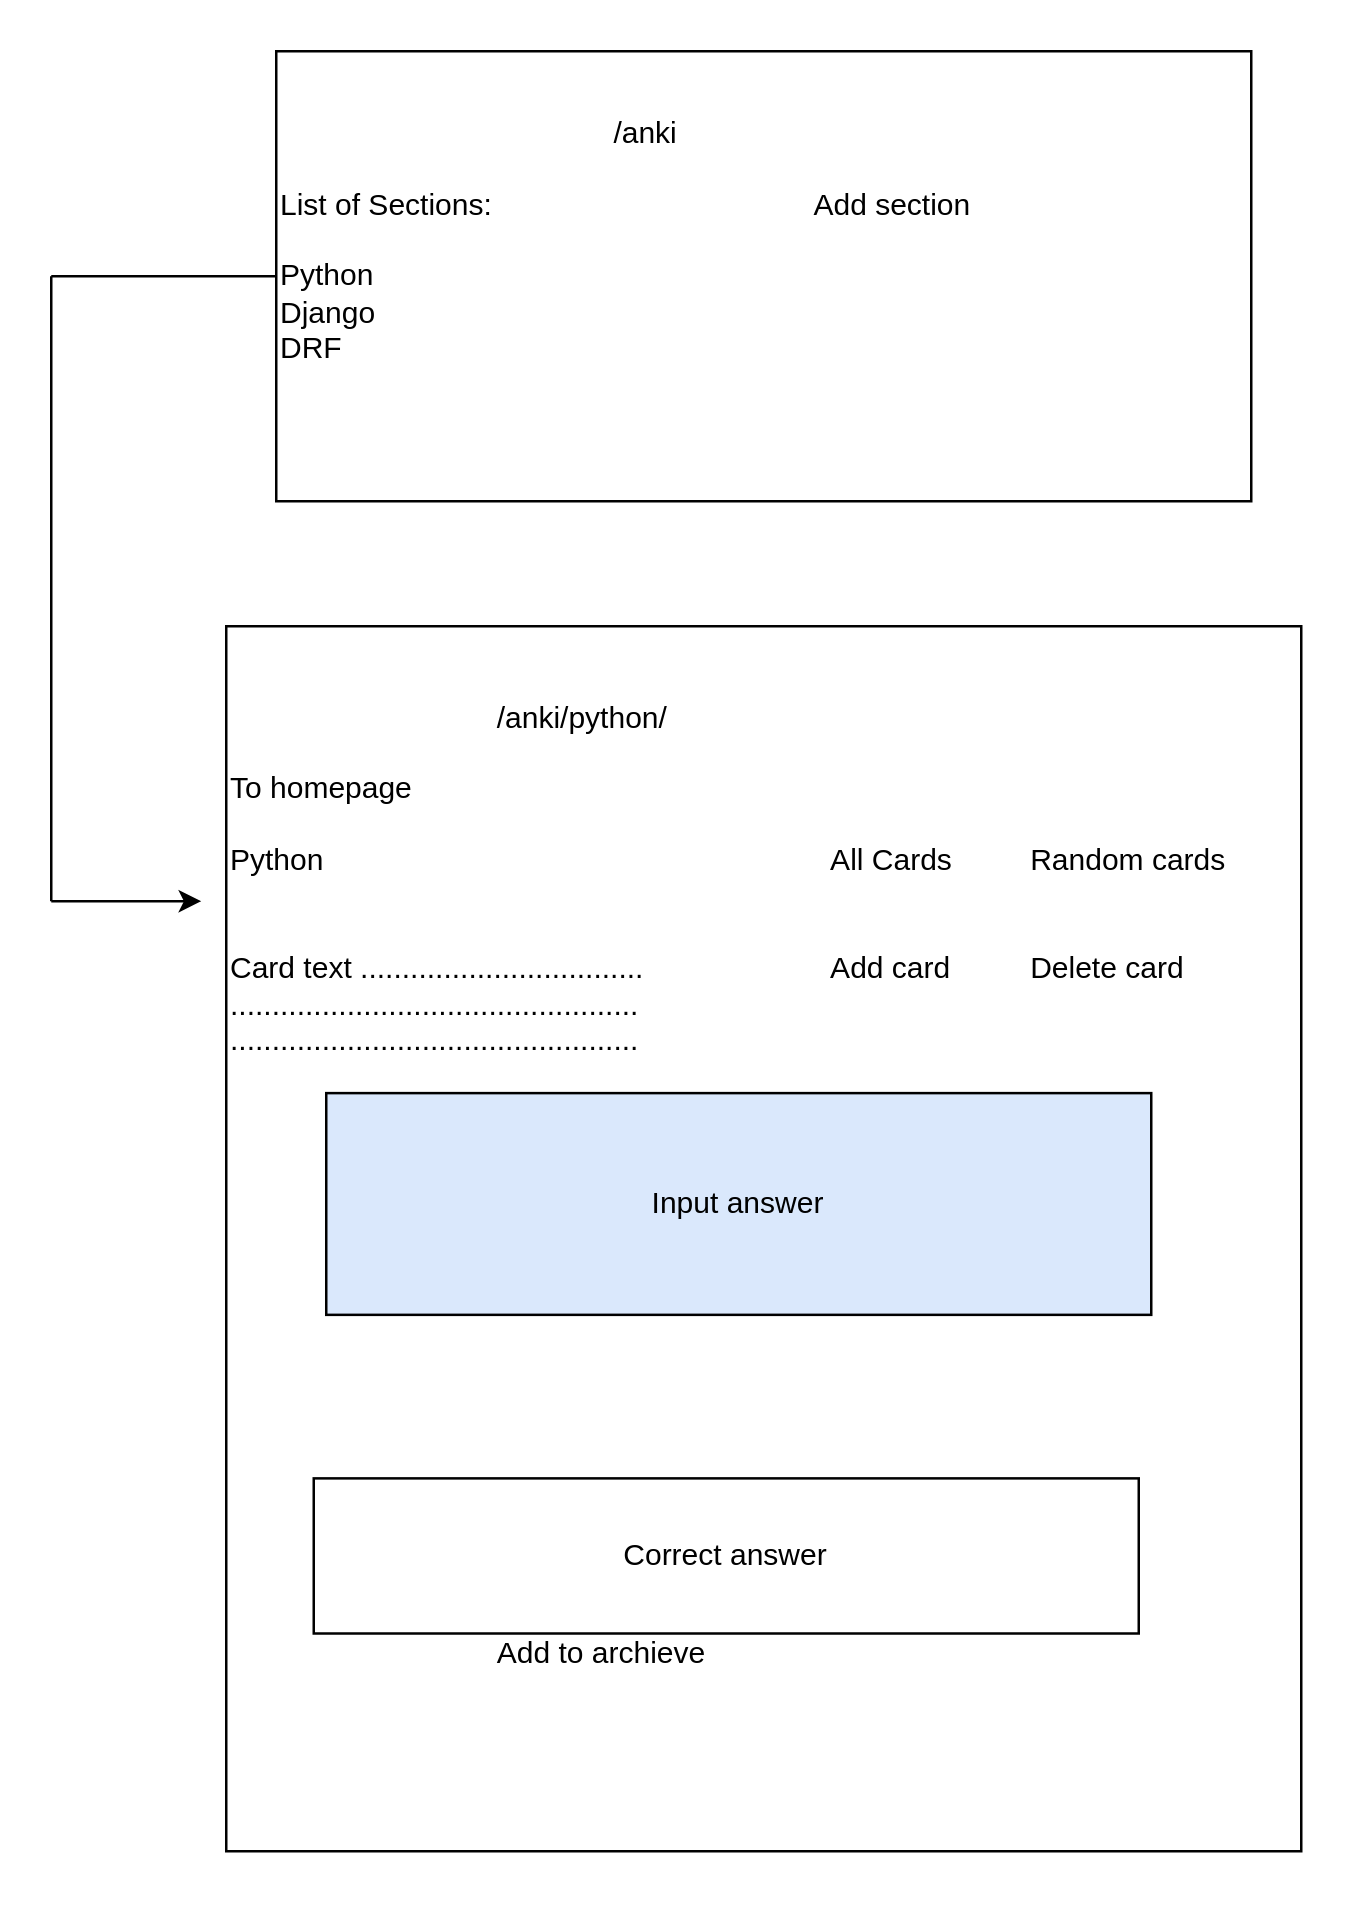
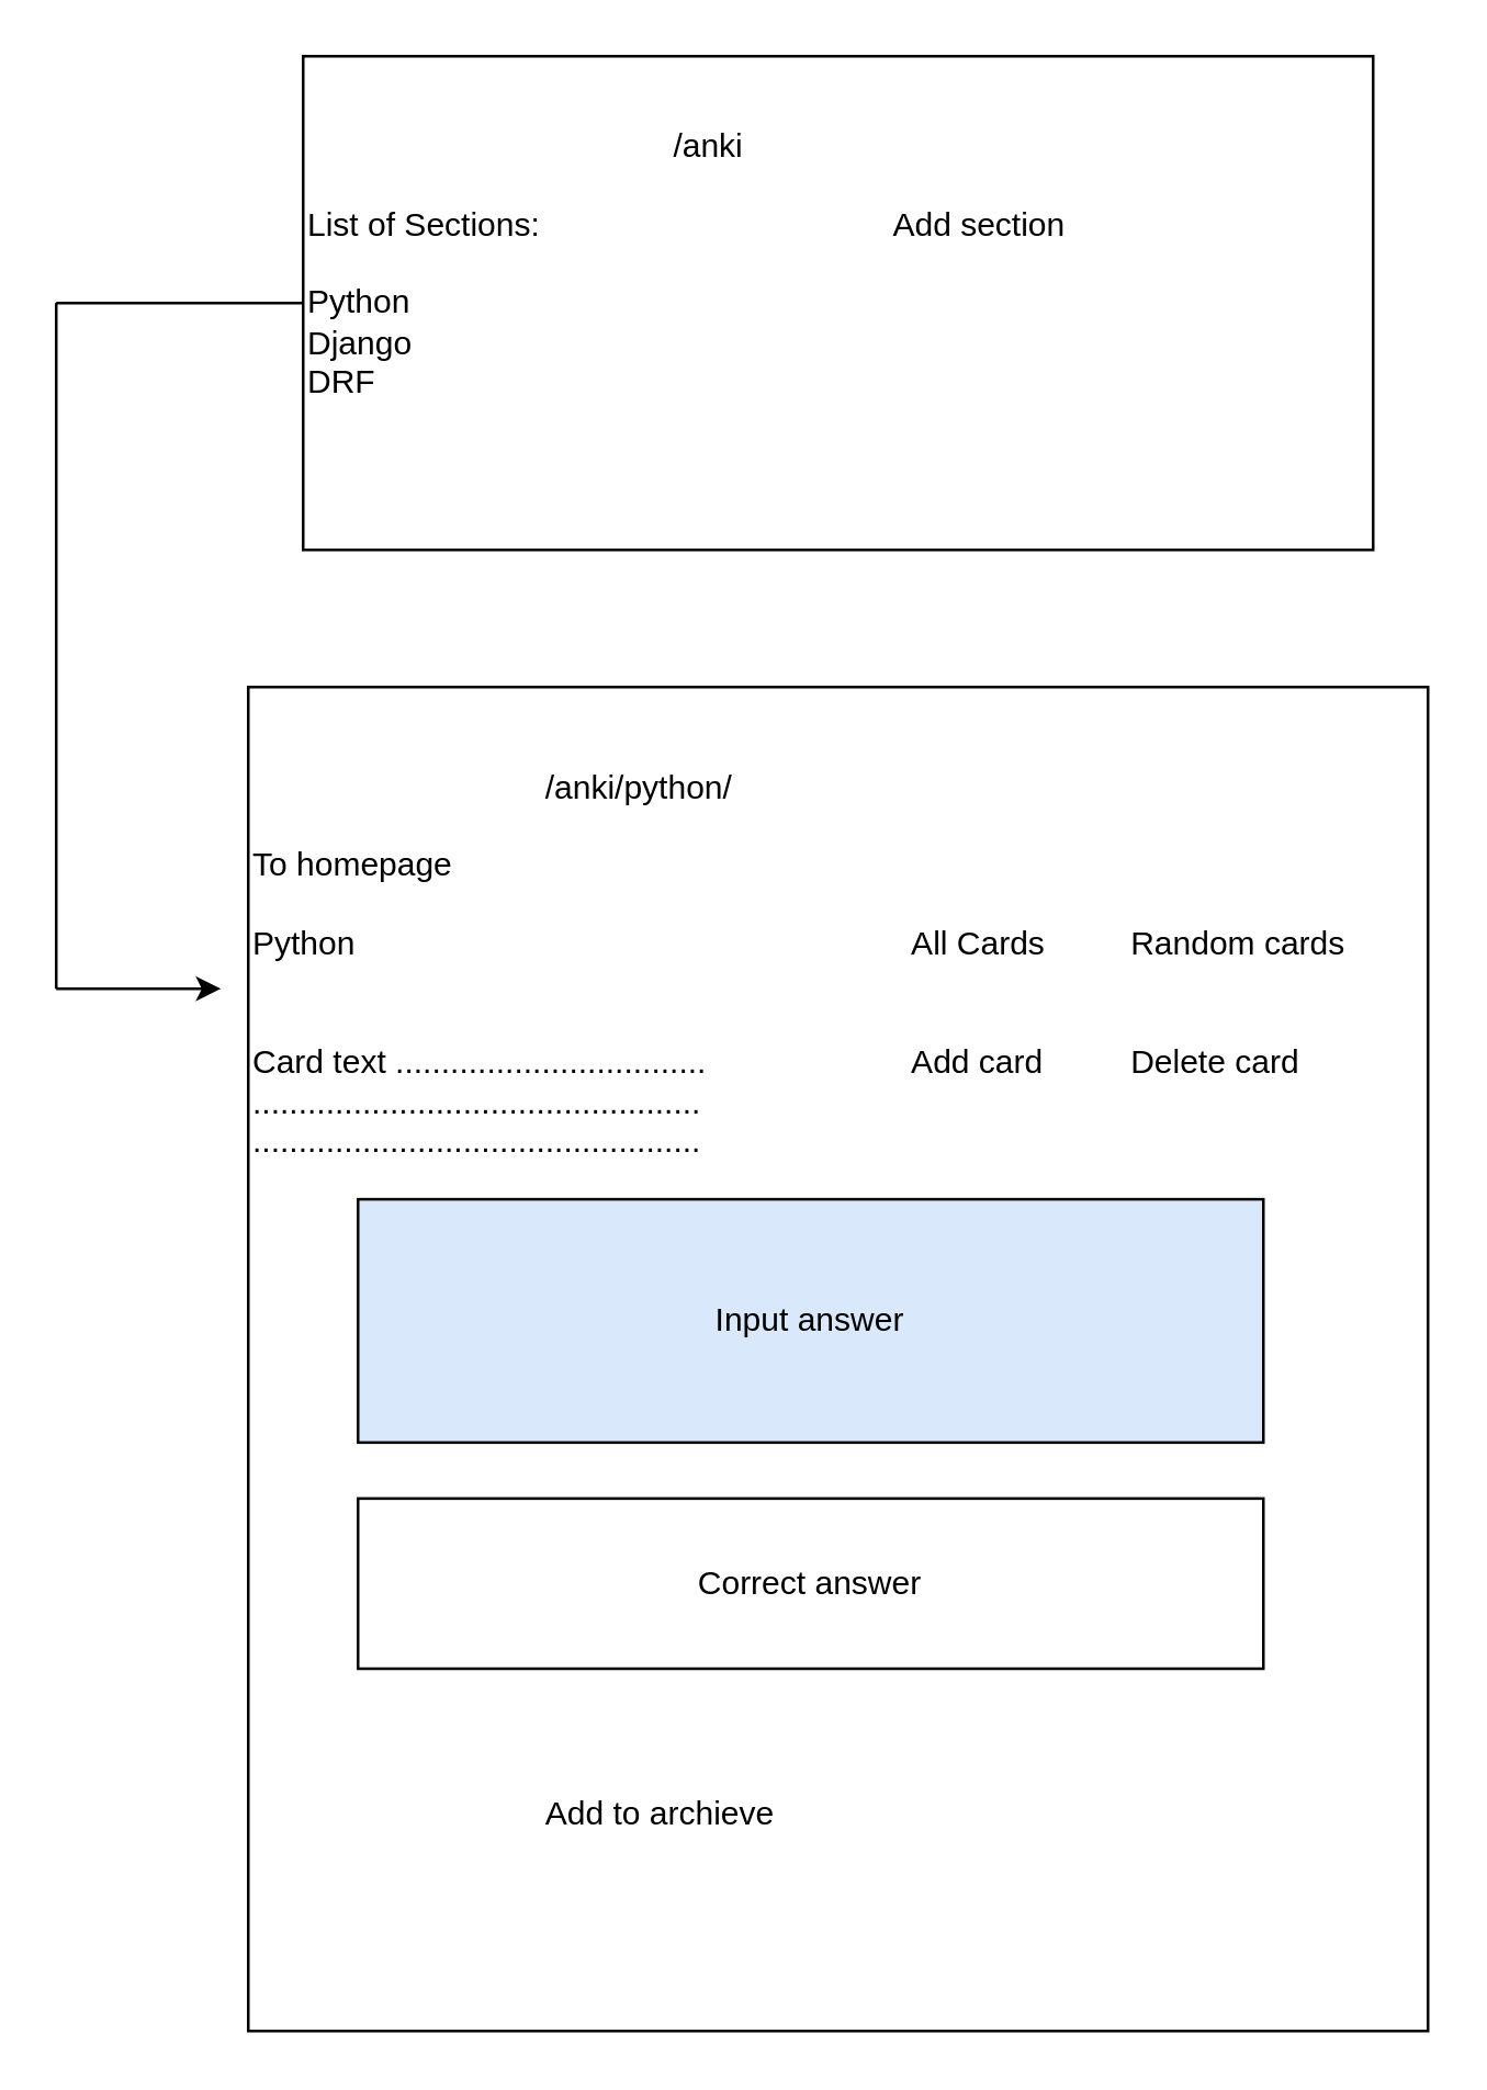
  <mxCell id="0" />
  <mxCell id="1" parent="0" />
  <mxCell id="2" value="&lt;span style=&quot;white-space: pre&quot;&gt;&#09;&lt;/span&gt;&lt;span style=&quot;white-space: pre&quot;&gt;&#09;&lt;/span&gt;&lt;span style=&quot;white-space: pre&quot;&gt;&#09;&lt;/span&gt;&lt;span style=&quot;white-space: pre&quot;&gt;&#09;&lt;/span&gt;&lt;span style=&quot;white-space: pre&quot;&gt;&#09;&lt;/span&gt;/anki&lt;br&gt;&lt;br&gt;List of Sections:&lt;span style=&quot;white-space: pre&quot;&gt;&#09;&lt;/span&gt;&lt;span style=&quot;white-space: pre&quot;&gt;&#09;&lt;/span&gt;&lt;span style=&quot;white-space: pre&quot;&gt;&#09;&lt;/span&gt;&lt;span style=&quot;white-space: pre&quot;&gt;&#09;&lt;/span&gt;&lt;span style=&quot;white-space: pre&quot;&gt;&#09;&lt;/span&gt;Add section&lt;br&gt;&lt;br&gt;Python&lt;br&gt;Django&lt;br&gt;DRF&lt;br&gt;&lt;br&gt;&lt;div&gt;&lt;br&gt;&lt;/div&gt;" style="rounded=0;whiteSpace=wrap;html=1;align=left;" vertex="1" parent="1"><mxGeometry x="110" y="20" width="390" height="180" as="geometry" /></mxCell>
  <mxCell id="3" value="" style="endArrow=none;html=1;rounded=0;entryX=0;entryY=0.5;entryDx=0;entryDy=0;" edge="1" parent="1" target="2"><mxGeometry width="50" height="50" relative="1" as="geometry"><mxPoint x="20" y="110" as="sourcePoint" /><mxPoint x="320" y="390" as="targetPoint" /></mxGeometry></mxCell>
  <mxCell id="4" value="" style="endArrow=none;html=1;rounded=0;" edge="1" parent="1"><mxGeometry width="50" height="50" relative="1" as="geometry"><mxPoint x="20" y="360" as="sourcePoint" /><mxPoint x="20" y="110" as="targetPoint" /></mxGeometry></mxCell>
  <mxCell id="5" value="" style="endArrow=classic;html=1;rounded=0;" edge="1" parent="1"><mxGeometry width="50" height="50" relative="1" as="geometry"><mxPoint x="20" y="360" as="sourcePoint" /><mxPoint x="80" y="360" as="targetPoint" /></mxGeometry></mxCell>
  <mxCell id="6" value="" style="group" vertex="1" connectable="0" parent="1"><mxGeometry x="90" y="250" width="430" height="490" as="geometry" /></mxCell>
  <mxCell id="7" value="&lt;span style=&quot;white-space: pre&quot;&gt;&#09;&lt;/span&gt;&lt;span style=&quot;white-space: pre&quot;&gt;&#09;&lt;/span&gt;&lt;span style=&quot;white-space: pre&quot;&gt;&#09;&lt;/span&gt;&lt;span style=&quot;white-space: pre&quot;&gt;&#09;&lt;/span&gt;/anki/python/&lt;br&gt;&lt;br&gt;To homepage&lt;br&gt;&lt;br&gt;Python&lt;span style=&quot;white-space: pre&quot;&gt;&#09;&lt;/span&gt;&lt;span style=&quot;white-space: pre&quot;&gt;&#09;&lt;/span&gt;&lt;span style=&quot;white-space: pre&quot;&gt;&#09;&lt;/span&gt;&lt;span style=&quot;white-space: pre&quot;&gt;&#09;&lt;/span&gt;&lt;span style=&quot;white-space: pre&quot;&gt;&#09;&lt;/span&gt;&lt;span style=&quot;white-space: pre&quot;&gt;&#09;&lt;/span&gt;&lt;span style=&quot;white-space: pre&quot;&gt;&#09;&lt;/span&gt;&lt;span style=&quot;white-space: pre&quot;&gt;&#09;&lt;/span&gt;All Cards&amp;nbsp;&lt;span style=&quot;white-space: pre&quot;&gt;&#09;&lt;/span&gt;Random cards&lt;br&gt;&lt;br&gt;&lt;br&gt;Card text ..................................&lt;span style=&quot;white-space: pre&quot;&gt;&#09;&lt;/span&gt;&lt;span style=&quot;white-space: pre&quot;&gt;&#09;&lt;/span&gt;&lt;span style=&quot;white-space: pre&quot;&gt;&#09;&lt;/span&gt;Add card&lt;span style=&quot;white-space: pre&quot;&gt;&#09;&lt;/span&gt;&lt;span style=&quot;white-space: pre&quot;&gt;&#09;&lt;/span&gt;Delete card&lt;br&gt;.................................................&lt;br&gt;.................................................&lt;br&gt;&lt;br&gt;&lt;br&gt;&lt;br&gt;&lt;br&gt;&lt;br&gt;&lt;br&gt;&lt;br&gt;&lt;br&gt;&lt;br&gt;&lt;br&gt;&lt;br&gt;&lt;br&gt;&lt;br&gt;&lt;br&gt;&lt;br&gt;&lt;br&gt;&lt;span style=&quot;white-space: pre&quot;&gt;&#09;&lt;/span&gt;&lt;span style=&quot;white-space: pre&quot;&gt;&#09;&lt;/span&gt;&lt;span style=&quot;white-space: pre&quot;&gt;&#09;&lt;/span&gt;&lt;span style=&quot;white-space: pre&quot;&gt;&#09;&lt;/span&gt;Add to archieve&lt;br&gt;&lt;br&gt;&lt;br&gt;&lt;br&gt;" style="rounded=0;whiteSpace=wrap;html=1;align=left;" vertex="1" parent="6"><mxGeometry width="430" height="490" as="geometry" /></mxCell>
  <mxCell id="8" value="Input answer" style="rounded=0;whiteSpace=wrap;html=1;fillColor=#dae8fc;" vertex="1" parent="6"><mxGeometry x="40" y="186.755" width="330" height="88.69" as="geometry" /></mxCell>
- <mxCell id="9" value="Correct answer" style="rounded=0;whiteSpace=wrap;html=1;" vertex="1" parent="6"><mxGeometry x="35" y="340.849" width="330" height="62.054" as="geometry" /></mxCell>
+ <mxCell id="9" value="Correct answer" style="rounded=0;whiteSpace=wrap;html=1;" vertex="1" parent="6"><mxGeometry x="40" y="295.849" width="330" height="62.054" as="geometry" /></mxCell>
